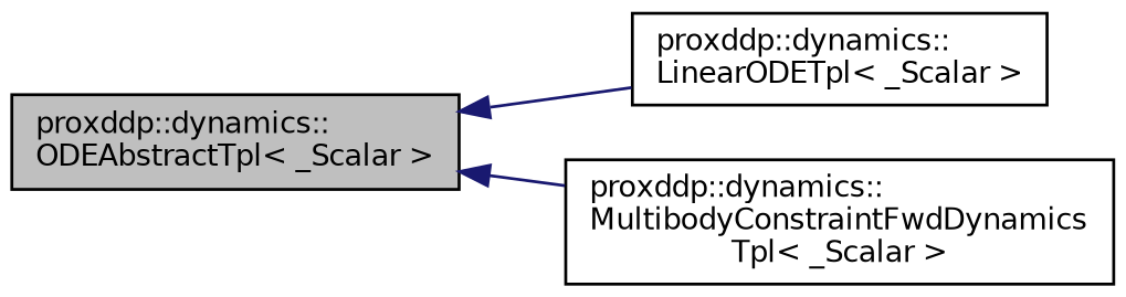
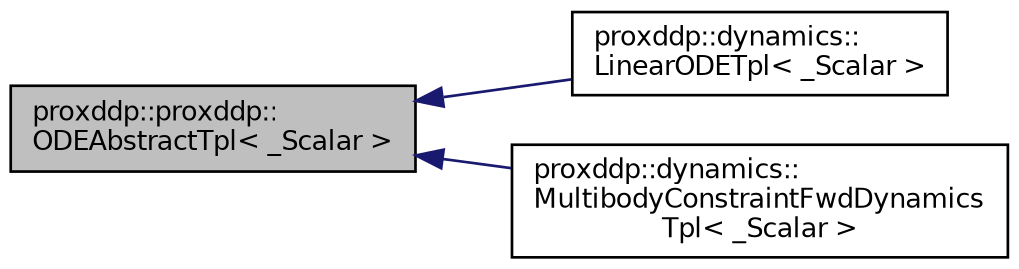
  digraph {
    rankdir=LR
    node [color=black fontname=Helvetica fontsize=10 shape=record]
    edge [color=midnightblue dir=back fontname=Helvetica fontsize=10 labelfontname=Helvetica labelfontsize=10 style=solid]
-   n1 [fillcolor=grey75 fontcolor=black height=0.2 label="proxddp::dynamics::\lODEAbstractTpl\< _Scalar \>" style=filled width=0.4]
+   n1 [fillcolor=grey75 fontcolor=black height=0.2 label="proxddp::proxddp::\lODEAbstractTpl\< _Scalar \>" style=filled width=0.4]
    n2 [height=0.2 label="proxddp::dynamics::\lLinearODETpl\< _Scalar \>" width=0.4]
    n3 [height=0.2 label="proxddp::dynamics::\lMultibodyConstraintFwdDynamics\lTpl\< _Scalar \>" width=0.4]
    n1 -> n2
    n1 -> n3
  }
